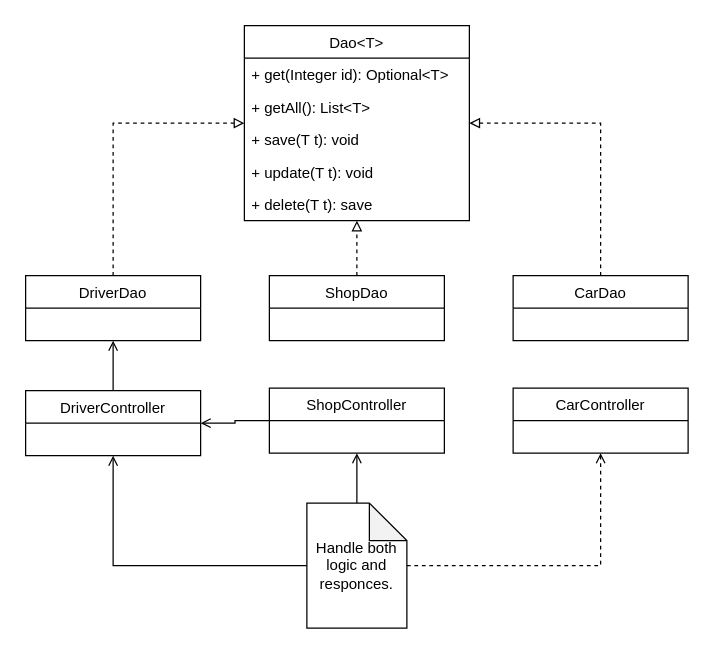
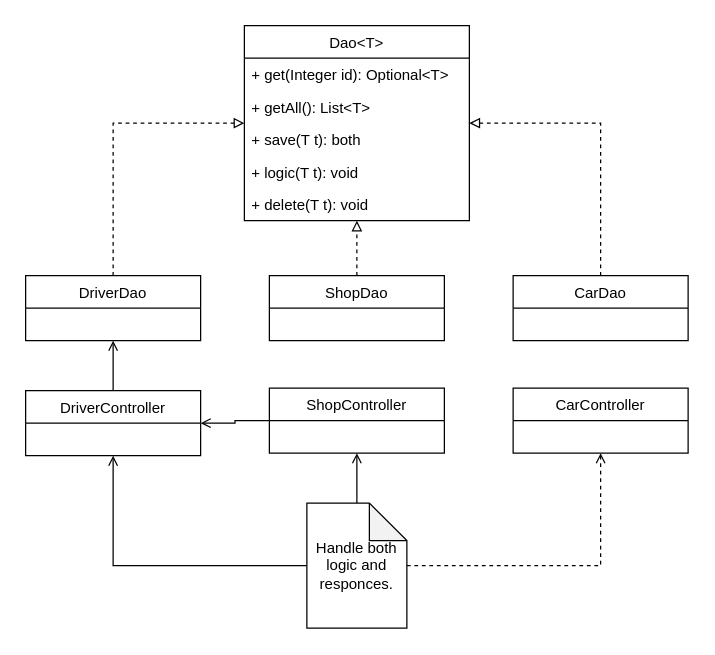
  <mxCell id="0" />
  <mxCell id="1" parent="0" />
  <mxCell id="2" value="Dao&lt;T&gt;" style="swimlane;fontStyle=0;childLayout=stackLayout;horizontal=1;startSize=26;fillColor=none;horizontalStack=0;resizeParent=1;resizeParentMax=0;resizeLast=0;collapsible=1;marginBottom=0;" parent="1" vertex="1"><mxGeometry x="195" y="20" width="180" height="156" as="geometry" /></mxCell>
  <mxCell id="3" value="+ get(Integer id): Optional&lt;T&gt;" style="text;strokeColor=none;fillColor=none;align=left;verticalAlign=top;spacingLeft=4;spacingRight=4;overflow=hidden;rotatable=0;points=[[0,0.5],[1,0.5]];portConstraint=eastwest;" parent="2" vertex="1"><mxGeometry y="26" width="180" height="26" as="geometry" /></mxCell>
  <mxCell id="4" value="+ getAll(): List&lt;T&gt;" style="text;strokeColor=none;fillColor=none;align=left;verticalAlign=top;spacingLeft=4;spacingRight=4;overflow=hidden;rotatable=0;points=[[0,0.5],[1,0.5]];portConstraint=eastwest;" parent="2" vertex="1"><mxGeometry y="52" width="180" height="26" as="geometry" /></mxCell>
- <mxCell id="5" value="+ save(T t): void" style="text;strokeColor=none;fillColor=none;align=left;verticalAlign=top;spacingLeft=4;spacingRight=4;overflow=hidden;rotatable=0;points=[[0,0.5],[1,0.5]];portConstraint=eastwest;" parent="2" vertex="1"><mxGeometry y="78" width="180" height="26" as="geometry" /></mxCell>
- <mxCell id="6" value="+ update(T t): void" style="text;strokeColor=none;fillColor=none;align=left;verticalAlign=top;spacingLeft=4;spacingRight=4;overflow=hidden;rotatable=0;points=[[0,0.5],[1,0.5]];portConstraint=eastwest;" parent="2" vertex="1"><mxGeometry y="104" width="180" height="26" as="geometry" /></mxCell>
- <mxCell id="7" value="+ delete(T t): save" style="text;strokeColor=none;fillColor=none;align=left;verticalAlign=top;spacingLeft=4;spacingRight=4;overflow=hidden;rotatable=0;points=[[0,0.5],[1,0.5]];portConstraint=eastwest;" parent="2" vertex="1"><mxGeometry y="130" width="180" height="26" as="geometry" /></mxCell>
+ <mxCell id="5" value="+ save(T t): both" style="text;strokeColor=none;fillColor=none;align=left;verticalAlign=top;spacingLeft=4;spacingRight=4;overflow=hidden;rotatable=0;points=[[0,0.5],[1,0.5]];portConstraint=eastwest;" parent="2" vertex="1"><mxGeometry y="78" width="180" height="26" as="geometry" /></mxCell>
+ <mxCell id="6" value="+ logic(T t): void" style="text;strokeColor=none;fillColor=none;align=left;verticalAlign=top;spacingLeft=4;spacingRight=4;overflow=hidden;rotatable=0;points=[[0,0.5],[1,0.5]];portConstraint=eastwest;" parent="2" vertex="1"><mxGeometry y="104" width="180" height="26" as="geometry" /></mxCell>
+ <mxCell id="7" value="+ delete(T t): void" style="text;strokeColor=none;fillColor=none;align=left;verticalAlign=top;spacingLeft=4;spacingRight=4;overflow=hidden;rotatable=0;points=[[0,0.5],[1,0.5]];portConstraint=eastwest;" parent="2" vertex="1"><mxGeometry y="130" width="180" height="26" as="geometry" /></mxCell>
  <mxCell id="8" style="edgeStyle=orthogonalEdgeStyle;rounded=0;orthogonalLoop=1;jettySize=auto;html=1;endArrow=block;endFill=0;dashed=1;" parent="1" source="9" target="2" edge="1"><mxGeometry relative="1" as="geometry"><Array as="points"><mxPoint x="90" y="98" /></Array></mxGeometry></mxCell>
  <mxCell id="9" value="DriverDao" style="swimlane;fontStyle=0;childLayout=stackLayout;horizontal=1;startSize=26;fillColor=none;horizontalStack=0;resizeParent=1;resizeParentMax=0;resizeLast=0;collapsible=1;marginBottom=0;" parent="1" vertex="1"><mxGeometry x="20" y="220" width="140" height="52" as="geometry" /></mxCell>
  <mxCell id="10" style="edgeStyle=orthogonalEdgeStyle;rounded=0;orthogonalLoop=1;jettySize=auto;html=1;endArrow=block;endFill=0;dashed=1;" parent="1" source="11" target="2" edge="1"><mxGeometry relative="1" as="geometry"><mxPoint x="283" y="90" as="targetPoint" /><Array as="points"><mxPoint x="285" y="230" /><mxPoint x="285" y="230" /></Array></mxGeometry></mxCell>
  <mxCell id="11" value="ShopDao" style="swimlane;fontStyle=0;childLayout=stackLayout;horizontal=1;startSize=26;fillColor=none;horizontalStack=0;resizeParent=1;resizeParentMax=0;resizeLast=0;collapsible=1;marginBottom=0;" parent="1" vertex="1"><mxGeometry x="215" y="220" width="140" height="52" as="geometry" /></mxCell>
  <mxCell id="12" style="edgeStyle=orthogonalEdgeStyle;rounded=0;orthogonalLoop=1;jettySize=auto;html=1;endArrow=block;endFill=0;dashed=1;" parent="1" source="13" target="2" edge="1"><mxGeometry relative="1" as="geometry"><Array as="points"><mxPoint x="480" y="98" /></Array></mxGeometry></mxCell>
  <mxCell id="13" value="CarDao" style="swimlane;fontStyle=0;childLayout=stackLayout;horizontal=1;startSize=26;fillColor=none;horizontalStack=0;resizeParent=1;resizeParentMax=0;resizeLast=0;collapsible=1;marginBottom=0;" parent="1" vertex="1"><mxGeometry x="410" y="220" width="140" height="52" as="geometry" /></mxCell>
  <mxCell id="14" style="edgeStyle=orthogonalEdgeStyle;rounded=0;orthogonalLoop=1;jettySize=auto;html=1;endArrow=open;endFill=0;" parent="1" source="15" target="9" edge="1"><mxGeometry relative="1" as="geometry" /></mxCell>
  <mxCell id="15" value="DriverController" style="swimlane;fontStyle=0;childLayout=stackLayout;horizontal=1;startSize=26;fillColor=none;horizontalStack=0;resizeParent=1;resizeParentMax=0;resizeLast=0;collapsible=1;marginBottom=0;" parent="1" vertex="1"><mxGeometry x="20" y="312" width="140" height="52" as="geometry" /></mxCell>
  <mxCell id="16" style="edgeStyle=orthogonalEdgeStyle;rounded=0;orthogonalLoop=1;jettySize=auto;html=1;endArrow=open;endFill=0;" parent="1" source="17" target="15" edge="1"><mxGeometry relative="1" as="geometry" /></mxCell>
  <mxCell id="17" value="ShopController" style="swimlane;fontStyle=0;childLayout=stackLayout;horizontal=1;startSize=26;fillColor=none;horizontalStack=0;resizeParent=1;resizeParentMax=0;resizeLast=0;collapsible=1;marginBottom=0;" parent="1" vertex="1"><mxGeometry x="215" y="310" width="140" height="52" as="geometry" /></mxCell>
  <mxCell id="18" value="CarController" style="swimlane;fontStyle=0;childLayout=stackLayout;horizontal=1;startSize=26;fillColor=none;horizontalStack=0;resizeParent=1;resizeParentMax=0;resizeLast=0;collapsible=1;marginBottom=0;" parent="1" vertex="1"><mxGeometry x="410" y="310" width="140" height="52" as="geometry" /></mxCell>
  <mxCell id="19" style="edgeStyle=orthogonalEdgeStyle;rounded=0;orthogonalLoop=1;jettySize=auto;html=1;endArrow=open;endFill=0;" parent="1" source="22" target="17" edge="1"><mxGeometry relative="1" as="geometry" /></mxCell>
  <mxCell id="20" style="edgeStyle=orthogonalEdgeStyle;rounded=0;orthogonalLoop=1;jettySize=auto;html=1;endArrow=open;endFill=0;" parent="1" source="22" target="15" edge="1"><mxGeometry relative="1" as="geometry" /></mxCell>
  <mxCell id="21" style="edgeStyle=orthogonalEdgeStyle;rounded=0;orthogonalLoop=1;jettySize=auto;html=1;endArrow=open;endFill=0;dashed=1;" parent="1" source="22" target="18" edge="1"><mxGeometry relative="1" as="geometry" /></mxCell>
  <mxCell id="22" value="Handle both logic and responces." style="shape=note;whiteSpace=wrap;html=1;backgroundOutline=1;darkOpacity=0.05;" parent="1" vertex="1"><mxGeometry x="245" y="402" width="80" height="100" as="geometry" /></mxCell>
